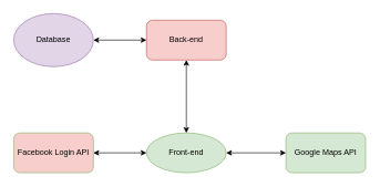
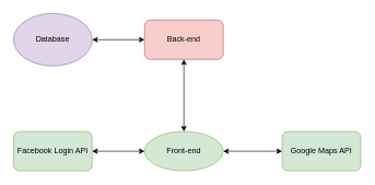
  <mxCell id="0" />
  <mxCell id="1" parent="0" />
  <mxCell id="2" value="Front-end" style="ellipse;whiteSpace=wrap;html=1;fillColor=#d5e8d4;strokeColor=#82b366;" vertex="1" parent="1"><mxGeometry x="220" y="200" width="120" height="60" as="geometry" /></mxCell>
  <mxCell id="3" value="Back-end" style="rounded=1;whiteSpace=wrap;html=1;fillColor=#f8cecc;strokeColor=#b85450;" vertex="1" parent="1"><mxGeometry x="220" y="30" width="120" height="60" as="geometry" /></mxCell>
  <mxCell id="4" value="Google Maps API" style="rounded=1;whiteSpace=wrap;html=1;fillColor=#d5e8d4;strokeColor=#82b366;" vertex="1" parent="1"><mxGeometry x="430" y="200" width="120" height="60" as="geometry" /></mxCell>
  <mxCell id="5" value="" style="endArrow=classic;startArrow=classic;html=1;entryX=0;entryY=0.5;entryDx=0;entryDy=0;" edge="1" parent="1" source="2" target="4"><mxGeometry width="50" height="50" relative="1" as="geometry"><mxPoint x="220" y="330" as="sourcePoint" /><mxPoint x="270" y="280" as="targetPoint" /></mxGeometry></mxCell>
  <mxCell id="6" value="" style="endArrow=classic;startArrow=classic;html=1;entryX=0.5;entryY=1;entryDx=0;entryDy=0;" edge="1" parent="1" source="2" target="3"><mxGeometry width="50" height="50" relative="1" as="geometry"><mxPoint x="220" y="330" as="sourcePoint" /><mxPoint x="270" y="280" as="targetPoint" /></mxGeometry></mxCell>
  <mxCell id="7" value="Database" style="ellipse;whiteSpace=wrap;html=1;fillColor=#e1d5e7;strokeColor=#9673a6;" vertex="1" parent="1"><mxGeometry x="20" y="20" width="120" height="80" as="geometry" /></mxCell>
  <mxCell id="8" value="" style="endArrow=classic;startArrow=classic;html=1;entryX=0;entryY=0.5;entryDx=0;entryDy=0;exitX=1;exitY=0.5;exitDx=0;exitDy=0;" edge="1" parent="1" source="7" target="3"><mxGeometry width="50" height="50" relative="1" as="geometry"><mxPoint x="20" y="330" as="sourcePoint" /><mxPoint x="70" y="280" as="targetPoint" /></mxGeometry></mxCell>
- <mxCell id="9" value="Facebook Login API" style="rounded=1;whiteSpace=wrap;html=1;fillColor=#f8cecc;strokeColor=#82b366;" vertex="1" parent="1"><mxGeometry x="20" y="200" width="120" height="60" as="geometry" /></mxCell>
+ <mxCell id="9" value="Facebook Login API" style="rounded=1;whiteSpace=wrap;html=1;fillColor=#d5e8d4;strokeColor=#82b366;" vertex="1" parent="1"><mxGeometry x="20" y="200" width="120" height="60" as="geometry" /></mxCell>
  <mxCell id="10" value="" style="endArrow=classic;startArrow=classic;html=1;entryX=0;entryY=0.5;entryDx=0;entryDy=0;exitX=1;exitY=0.5;exitDx=0;exitDy=0;" edge="1" parent="1" source="9" target="2"><mxGeometry width="50" height="50" relative="1" as="geometry"><mxPoint x="20" y="330" as="sourcePoint" /><mxPoint x="70" y="280" as="targetPoint" /></mxGeometry></mxCell>
